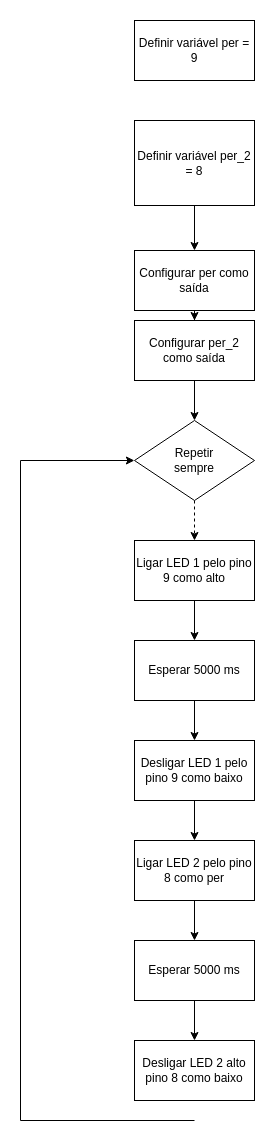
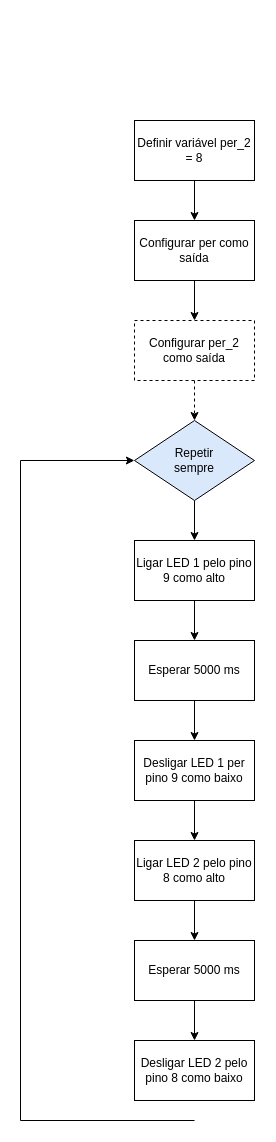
  <mxCell id="0" />
  <mxCell id="1" parent="0" />
- <mxCell id="2" value="&lt;div&gt;Definir variável per = 9&lt;/div&gt;" style="rounded=0;whiteSpace=wrap;html=1;" parent="1" vertex="1"><mxGeometry x="134" y="20" width="120" height="60" as="geometry" /></mxCell>
  <mxCell id="3" style="edgeStyle=orthogonalEdgeStyle;rounded=0;orthogonalLoop=1;jettySize=auto;html=1;entryX=0.5;entryY=0;entryDx=0;entryDy=0;" parent="1" source="4" target="6" edge="1"><mxGeometry relative="1" as="geometry" /></mxCell>
- <mxCell id="4" value="&lt;div&gt;Definir variável per_2 = 8&lt;/div&gt;" style="rounded=0;whiteSpace=wrap;html=1;" parent="1" vertex="1"><mxGeometry x="134" y="120" width="120" height="85" as="geometry" /></mxCell>
+ <mxCell id="4" value="&lt;div&gt;Definir variável per_2 = 8&lt;/div&gt;" style="rounded=0;whiteSpace=wrap;html=1;" parent="1" vertex="1"><mxGeometry x="134" y="120" width="120" height="60" as="geometry" /></mxCell>
  <mxCell id="5" style="edgeStyle=orthogonalEdgeStyle;rounded=0;orthogonalLoop=1;jettySize=auto;html=1;entryX=0.5;entryY=0;entryDx=0;entryDy=0;" edge="1" parent="1" source="6" target="8"><mxGeometry relative="1" as="geometry" /></mxCell>
- <mxCell id="6" value="&lt;div&gt;Configurar per como saída&lt;/div&gt;" style="rounded=0;whiteSpace=wrap;html=1;" parent="1" vertex="1"><mxGeometry x="134" y="250" width="120" height="60" as="geometry" /></mxCell>
- <mxCell id="7" style="edgeStyle=orthogonalEdgeStyle;rounded=0;orthogonalLoop=1;jettySize=auto;html=1;entryX=0.5;entryY=0;entryDx=0;entryDy=0;" edge="1" parent="1" source="8" target="10"><mxGeometry relative="1" as="geometry"><mxPoint x="194" y="420" as="targetPoint" /></mxGeometry></mxCell>
- <mxCell id="8" value="&lt;div&gt;Configurar per_2 como saída&lt;/div&gt;" style="rounded=0;whiteSpace=wrap;html=1;" vertex="1" parent="1"><mxGeometry x="134" y="320" width="120" height="60" as="geometry" /></mxCell>
- <mxCell id="9" style="edgeStyle=orthogonalEdgeStyle;rounded=0;orthogonalLoop=1;jettySize=auto;html=1;entryX=0.5;entryY=0;entryDx=0;entryDy=0;dashed=1;" edge="1" parent="1" source="10" target="12"><mxGeometry relative="1" as="geometry" /></mxCell>
- <mxCell id="10" value="Repetir&lt;div&gt;sempre&lt;/div&gt;" style="rhombus;whiteSpace=wrap;html=1;" vertex="1" parent="1"><mxGeometry x="134" y="420" width="120" height="80" as="geometry" /></mxCell>
+ <mxCell id="6" value="&lt;div&gt;Configurar per como saída&lt;/div&gt;" style="rounded=0;whiteSpace=wrap;html=1;" parent="1" vertex="1"><mxGeometry x="134" y="220" width="120" height="60" as="geometry" /></mxCell>
+ <mxCell id="7" style="edgeStyle=orthogonalEdgeStyle;rounded=0;orthogonalLoop=1;jettySize=auto;html=1;entryX=0.5;entryY=0;entryDx=0;entryDy=0;dashed=1;" edge="1" parent="1" source="8" target="10"><mxGeometry relative="1" as="geometry"><mxPoint x="194" y="420" as="targetPoint" /></mxGeometry></mxCell>
+ <mxCell id="8" value="&lt;div&gt;Configurar per_2 como saída&lt;/div&gt;" style="rounded=0;whiteSpace=wrap;html=1;dashed=1;" vertex="1" parent="1"><mxGeometry x="134" y="320" width="120" height="60" as="geometry" /></mxCell>
+ <mxCell id="9" style="edgeStyle=orthogonalEdgeStyle;rounded=0;orthogonalLoop=1;jettySize=auto;html=1;entryX=0.5;entryY=0;entryDx=0;entryDy=0;" edge="1" parent="1" source="10" target="12"><mxGeometry relative="1" as="geometry" /></mxCell>
+ <mxCell id="10" value="Repetir&lt;div&gt;sempre&lt;/div&gt;" style="rhombus;whiteSpace=wrap;html=1;fillColor=#dae8fc;" vertex="1" parent="1"><mxGeometry x="134" y="420" width="120" height="80" as="geometry" /></mxCell>
  <mxCell id="11" style="edgeStyle=orthogonalEdgeStyle;rounded=0;orthogonalLoop=1;jettySize=auto;html=1;entryX=0.5;entryY=0;entryDx=0;entryDy=0;" edge="1" parent="1" source="12" target="14"><mxGeometry relative="1" as="geometry" /></mxCell>
  <mxCell id="12" value="&lt;div&gt;Ligar LED 1 pelo pino 9 como alto&lt;/div&gt;" style="rounded=0;whiteSpace=wrap;html=1;" vertex="1" parent="1"><mxGeometry x="134" y="540" width="120" height="60" as="geometry" /></mxCell>
  <mxCell id="13" style="edgeStyle=orthogonalEdgeStyle;rounded=0;orthogonalLoop=1;jettySize=auto;html=1;entryX=0.5;entryY=0;entryDx=0;entryDy=0;" edge="1" parent="1" source="14" target="16"><mxGeometry relative="1" as="geometry" /></mxCell>
  <mxCell id="14" value="Esperar 5000 ms" style="rounded=0;whiteSpace=wrap;html=1;" vertex="1" parent="1"><mxGeometry x="134" y="640" width="120" height="60" as="geometry" /></mxCell>
  <mxCell id="15" style="edgeStyle=orthogonalEdgeStyle;rounded=0;orthogonalLoop=1;jettySize=auto;html=1;entryX=0.5;entryY=0;entryDx=0;entryDy=0;" edge="1" parent="1" source="16" target="18"><mxGeometry relative="1" as="geometry" /></mxCell>
- <mxCell id="16" value="&lt;div&gt;Desligar LED 1 pelo pino 9 como baixo&lt;/div&gt;" style="rounded=0;whiteSpace=wrap;html=1;" vertex="1" parent="1"><mxGeometry x="134" y="740" width="120" height="60" as="geometry" /></mxCell>
+ <mxCell id="16" value="&lt;div&gt;Desligar LED 1 per pino 9 como baixo&lt;/div&gt;" style="rounded=0;whiteSpace=wrap;html=1;" vertex="1" parent="1"><mxGeometry x="134" y="740" width="120" height="60" as="geometry" /></mxCell>
  <mxCell id="17" style="edgeStyle=orthogonalEdgeStyle;rounded=0;orthogonalLoop=1;jettySize=auto;html=1;entryX=0.5;entryY=0;entryDx=0;entryDy=0;" edge="1" parent="1" source="18" target="20"><mxGeometry relative="1" as="geometry" /></mxCell>
- <mxCell id="18" value="Ligar LED 2 pelo pino 8 como per" style="rounded=0;whiteSpace=wrap;html=1;" vertex="1" parent="1"><mxGeometry x="134" y="840" width="120" height="60" as="geometry" /></mxCell>
+ <mxCell id="18" value="Ligar LED 2 pelo pino 8 como alto" style="rounded=0;whiteSpace=wrap;html=1;" vertex="1" parent="1"><mxGeometry x="134" y="840" width="120" height="60" as="geometry" /></mxCell>
  <mxCell id="19" style="edgeStyle=orthogonalEdgeStyle;rounded=0;orthogonalLoop=1;jettySize=auto;html=1;entryX=0.5;entryY=0;entryDx=0;entryDy=0;" edge="1" parent="1" source="20" target="21"><mxGeometry relative="1" as="geometry" /></mxCell>
  <mxCell id="20" value="Esperar 5000 ms" style="rounded=0;whiteSpace=wrap;html=1;" vertex="1" parent="1"><mxGeometry x="134" y="940" width="120" height="60" as="geometry" /></mxCell>
- <mxCell id="21" value="Desligar LED 2 alto pino 8 como baixo" style="rounded=0;whiteSpace=wrap;html=1;" vertex="1" parent="1"><mxGeometry x="134" y="1040" width="120" height="60" as="geometry" /></mxCell>
+ <mxCell id="21" value="Desligar LED 2 pelo pino 8 como baixo" style="rounded=0;whiteSpace=wrap;html=1;" vertex="1" parent="1"><mxGeometry x="134" y="1040" width="120" height="60" as="geometry" /></mxCell>
  <mxCell id="22" style="edgeStyle=orthogonalEdgeStyle;rounded=0;orthogonalLoop=1;jettySize=auto;html=1;" edge="1" parent="1"><mxGeometry relative="1" as="geometry"><mxPoint x="133.897" y="460" as="targetPoint" /><mxPoint x="194" y="1120" as="sourcePoint" /><Array as="points"><mxPoint x="20" y="1120" /><mxPoint x="20" y="460" /></Array></mxGeometry></mxCell>
